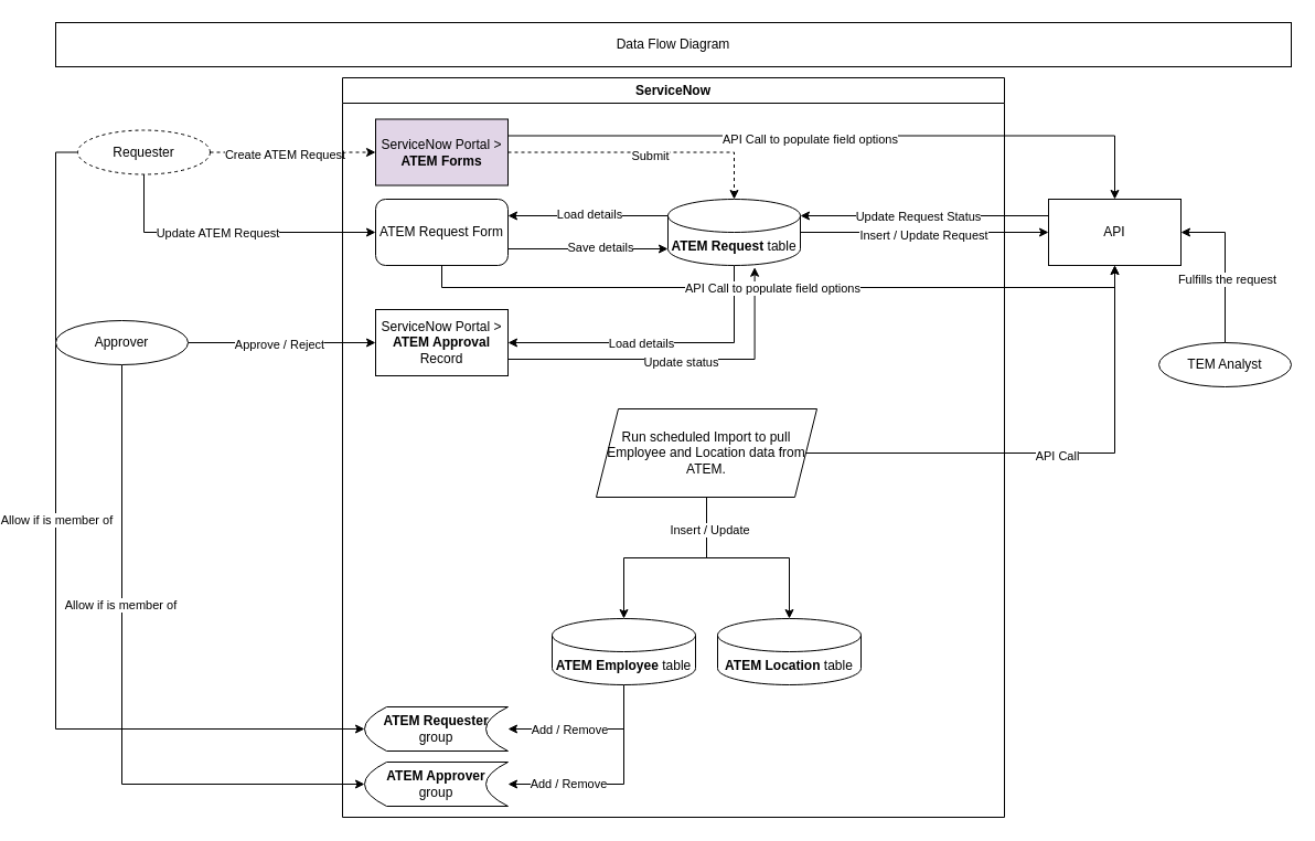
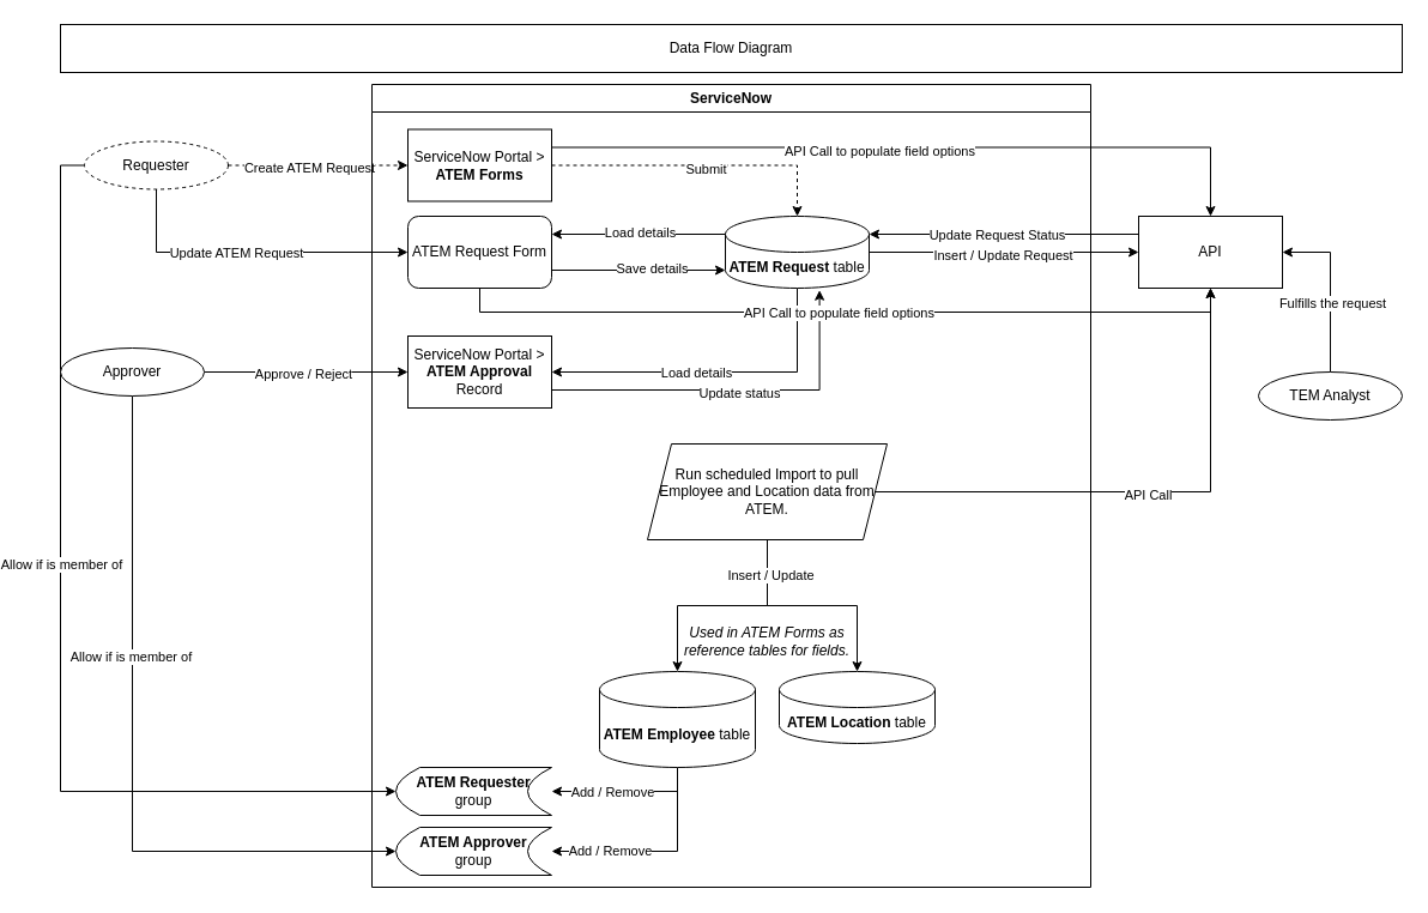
  <mxCell id="0" />
  <mxCell id="1" parent="0" />
  <mxCell id="2" value="Data Flow Diagram" style="rounded=0;whiteSpace=wrap;html=1;" parent="1" vertex="1"><mxGeometry x="20" y="20" width="1120" height="40" as="geometry" /></mxCell>
  <mxCell id="3" style="edgeStyle=orthogonalEdgeStyle;rounded=0;orthogonalLoop=1;jettySize=auto;html=1;exitX=1;exitY=0.5;exitDx=0;exitDy=0;entryX=0;entryY=0.5;entryDx=0;entryDy=0;dashed=1;" parent="1" source="7" target="12" edge="1"><mxGeometry relative="1" as="geometry"><mxPoint x="290" y="130" as="targetPoint" /></mxGeometry></mxCell>
  <mxCell id="4" value="Create ATEM Request" style="edgeLabel;html=1;align=center;verticalAlign=middle;resizable=0;points=[];" parent="3" vertex="1" connectable="0"><mxGeometry x="-0.111" y="-2" relative="1" as="geometry"><mxPoint as="offset" /></mxGeometry></mxCell>
  <mxCell id="5" style="edgeStyle=orthogonalEdgeStyle;rounded=0;orthogonalLoop=1;jettySize=auto;html=1;exitX=0;exitY=0.5;exitDx=0;exitDy=0;entryX=0;entryY=0.5;entryDx=0;entryDy=0;" edge="1" parent="1" source="7" target="28"><mxGeometry relative="1" as="geometry" /></mxCell>
  <mxCell id="6" value="Allow if is member of" style="edgeLabel;html=1;align=center;verticalAlign=middle;resizable=0;points=[];" vertex="1" connectable="0" parent="5"><mxGeometry x="-0.143" relative="1" as="geometry"><mxPoint y="1" as="offset" /></mxGeometry></mxCell>
  <mxCell id="7" value="Requester" style="ellipse;whiteSpace=wrap;html=1;dashed=1;" parent="1" vertex="1"><mxGeometry y="117.5" width="120" height="40" as="geometry" x="40" /></mxCell>
  <mxCell id="8" value="API" style="rounded=0;whiteSpace=wrap;html=1;" parent="1" vertex="1"><mxGeometry x="920" y="180" width="120" height="60" as="geometry" /></mxCell>
  <mxCell id="9" value="ServiceNow" style="swimlane;whiteSpace=wrap;html=1;" parent="1" vertex="1"><mxGeometry x="280" y="70" width="600" height="670" as="geometry" /></mxCell>
  <mxCell id="10" value="" style="edgeStyle=orthogonalEdgeStyle;rounded=0;orthogonalLoop=1;jettySize=auto;html=1;dashed=1;" parent="9" source="12" target="17" edge="1"><mxGeometry relative="1" as="geometry" /></mxCell>
  <mxCell id="11" value="Submit" style="edgeLabel;html=1;align=center;verticalAlign=middle;resizable=0;points=[];" parent="10" vertex="1" connectable="0"><mxGeometry x="0.035" y="-3" relative="1" as="geometry"><mxPoint as="offset" /></mxGeometry></mxCell>
- <mxCell id="12" value="ServiceNow Portal &amp;gt; &lt;b&gt;ATEM Forms&lt;/b&gt;" style="whiteSpace=wrap;html=1;align=center;fillColor=#e1d5e7;" parent="9" vertex="1"><mxGeometry x="30" y="37.5" width="120" height="60" as="geometry" /></mxCell>
+ <mxCell id="12" value="ServiceNow Portal &amp;gt; &lt;b&gt;ATEM Forms&lt;/b&gt;" style="whiteSpace=wrap;html=1;align=center;" parent="9" vertex="1"><mxGeometry x="30" y="37.5" width="120" height="60" as="geometry" /></mxCell>
  <mxCell id="13" value="" style="edgeStyle=orthogonalEdgeStyle;rounded=0;orthogonalLoop=1;jettySize=auto;html=1;exitX=0;exitY=0;exitDx=0;exitDy=15;exitPerimeter=0;entryX=1;entryY=0.25;entryDx=0;entryDy=0;" parent="9" source="17" target="31" edge="1"><mxGeometry relative="1" as="geometry" /></mxCell>
  <mxCell id="14" value="Load details" style="edgeLabel;html=1;align=center;verticalAlign=middle;resizable=0;points=[];" parent="13" vertex="1" connectable="0"><mxGeometry x="-0.003" y="-2" relative="1" as="geometry"><mxPoint as="offset" /></mxGeometry></mxCell>
  <mxCell id="15" style="edgeStyle=orthogonalEdgeStyle;rounded=0;orthogonalLoop=1;jettySize=auto;html=1;exitX=0.5;exitY=1;exitDx=0;exitDy=0;exitPerimeter=0;entryX=1;entryY=0.5;entryDx=0;entryDy=0;" parent="9" source="17" target="34" edge="1"><mxGeometry relative="1" as="geometry" /></mxCell>
  <mxCell id="16" value="Load details" style="edgeLabel;html=1;align=center;verticalAlign=middle;resizable=0;points=[];" parent="15" vertex="1" connectable="0"><mxGeometry x="-0.351" y="-1" relative="1" as="geometry"><mxPoint x="-66" y="1" as="offset" /></mxGeometry></mxCell>
  <mxCell id="17" value="&lt;b&gt;ATEM Request&lt;/b&gt; table" style="shape=cylinder3;whiteSpace=wrap;html=1;boundedLbl=1;backgroundOutline=1;size=15;" parent="9" vertex="1"><mxGeometry x="295" y="110" width="120" height="60" as="geometry" /></mxCell>
  <mxCell id="18" value="&lt;b&gt;ATEM Location&lt;/b&gt; table" style="shape=cylinder3;whiteSpace=wrap;html=1;boundedLbl=1;backgroundOutline=1;size=15;" parent="9" vertex="1"><mxGeometry x="340" y="490" width="130" height="60" as="geometry" /></mxCell>
  <mxCell id="19" style="edgeStyle=orthogonalEdgeStyle;rounded=0;orthogonalLoop=1;jettySize=auto;html=1;exitX=0.5;exitY=1;exitDx=0;exitDy=0;exitPerimeter=0;entryX=1;entryY=0.5;entryDx=0;entryDy=0;" parent="9" source="23" target="28" edge="1"><mxGeometry relative="1" as="geometry" /></mxCell>
  <mxCell id="20" value="Add / Remove" style="edgeLabel;html=1;align=center;verticalAlign=middle;resizable=0;points=[];" parent="19" vertex="1" connectable="0"><mxGeometry x="0.461" y="2" relative="1" as="geometry"><mxPoint x="16" y="-2" as="offset" /></mxGeometry></mxCell>
  <mxCell id="21" style="edgeStyle=orthogonalEdgeStyle;rounded=0;orthogonalLoop=1;jettySize=auto;html=1;exitX=0.5;exitY=1;exitDx=0;exitDy=0;exitPerimeter=0;entryX=1;entryY=0.5;entryDx=0;entryDy=0;" parent="9" source="23" target="29" edge="1"><mxGeometry relative="1" as="geometry" /></mxCell>
  <mxCell id="22" value="Add / Remove" style="edgeLabel;html=1;align=center;verticalAlign=middle;resizable=0;points=[];" parent="21" vertex="1" connectable="0"><mxGeometry x="0.446" y="-1" relative="1" as="geometry"><mxPoint as="offset" /></mxGeometry></mxCell>
- <mxCell id="23" value="&lt;b&gt;ATEM Employee&lt;/b&gt; table" style="shape=cylinder3;whiteSpace=wrap;html=1;boundedLbl=1;backgroundOutline=1;size=15;" parent="9" vertex="1"><mxGeometry x="190" y="490" width="130" height="60" as="geometry" /></mxCell>
+ <mxCell id="23" value="&lt;b&gt;ATEM Employee&lt;/b&gt; table" style="shape=cylinder3;whiteSpace=wrap;html=1;boundedLbl=1;backgroundOutline=1;size=15;" parent="9" vertex="1"><mxGeometry x="190" y="490" width="130" height="80" as="geometry" /></mxCell>
  <mxCell id="24" value="" style="edgeStyle=orthogonalEdgeStyle;rounded=0;orthogonalLoop=1;jettySize=auto;html=1;" parent="9" source="25" target="18" edge="1"><mxGeometry relative="1" as="geometry" /></mxCell>
  <mxCell id="25" value="&lt;div style=&quot;&quot;&gt;&lt;span style=&quot;background-color: initial;&quot;&gt;Run scheduled Import to pull Employee and Location data from ATEM.&lt;/span&gt;&lt;/div&gt;" style="shape=parallelogram;perimeter=parallelogramPerimeter;whiteSpace=wrap;html=1;fixedSize=1;verticalAlign=middle;align=center;" parent="9" vertex="1"><mxGeometry x="230" y="300" width="200" height="80" as="geometry" /></mxCell>
  <mxCell id="26" style="edgeStyle=orthogonalEdgeStyle;rounded=0;orthogonalLoop=1;jettySize=auto;html=1;exitX=0.5;exitY=1;exitDx=0;exitDy=0;entryX=0.5;entryY=0;entryDx=0;entryDy=0;entryPerimeter=0;" parent="9" source="25" target="23" edge="1"><mxGeometry relative="1" as="geometry" /></mxCell>
  <mxCell id="27" value="Insert / Update" style="edgeLabel;html=1;align=center;verticalAlign=middle;resizable=0;points=[];" parent="26" vertex="1" connectable="0"><mxGeometry x="-0.686" y="2" relative="1" as="geometry"><mxPoint as="offset" /></mxGeometry></mxCell>
  <mxCell id="28" value="&lt;b&gt;ATEM Requester&lt;/b&gt;&lt;div&gt;group&lt;/div&gt;" style="shape=dataStorage;whiteSpace=wrap;html=1;fixedSize=1;align=center;" parent="9" vertex="1"><mxGeometry x="20" y="570" width="130" height="40" as="geometry" /></mxCell>
  <mxCell id="29" value="&lt;b&gt;ATEM Approver&lt;/b&gt;&lt;div&gt;group&lt;/div&gt;" style="shape=dataStorage;whiteSpace=wrap;html=1;fixedSize=1;align=center;" parent="9" vertex="1"><mxGeometry x="20" y="620" width="130" height="40" as="geometry" /></mxCell>
+ <mxCell id="30" value="&lt;i&gt;Used in ATEM Forms as reference tables for fields.&lt;/i&gt;" style="text;html=1;align=center;verticalAlign=middle;whiteSpace=wrap;rounded=0;" parent="9" vertex="1"><mxGeometry x="255" y="450" width="150" height="30" as="geometry" /></mxCell>
  <mxCell id="31" value="ATEM Request Form" style="whiteSpace=wrap;html=1;rounded=1;" parent="9" vertex="1"><mxGeometry x="30" y="110" width="120" height="60" as="geometry" /></mxCell>
  <mxCell id="32" style="edgeStyle=orthogonalEdgeStyle;rounded=0;orthogonalLoop=1;jettySize=auto;html=1;exitX=1;exitY=0.75;exitDx=0;exitDy=0;entryX=0;entryY=1;entryDx=0;entryDy=-15;entryPerimeter=0;" parent="9" source="31" target="17" edge="1"><mxGeometry relative="1" as="geometry" /></mxCell>
  <mxCell id="33" value="Save details" style="edgeLabel;html=1;align=center;verticalAlign=middle;resizable=0;points=[];" parent="32" vertex="1" connectable="0"><mxGeometry x="0.145" y="2" relative="1" as="geometry"><mxPoint as="offset" /></mxGeometry></mxCell>
  <mxCell id="34" value="ServiceNow Portal &amp;gt; &lt;b&gt;ATEM Approval&lt;/b&gt; Record" style="rounded=0;whiteSpace=wrap;html=1;" parent="9" vertex="1"><mxGeometry x="30" y="210" width="120" height="60" as="geometry" /></mxCell>
  <mxCell id="35" style="edgeStyle=orthogonalEdgeStyle;rounded=0;orthogonalLoop=1;jettySize=auto;html=1;exitX=1;exitY=0.75;exitDx=0;exitDy=0;entryX=0.655;entryY=1.029;entryDx=0;entryDy=0;entryPerimeter=0;" parent="9" source="34" target="17" edge="1"><mxGeometry relative="1" as="geometry" /></mxCell>
  <mxCell id="36" value="Update status" style="edgeLabel;html=1;align=center;verticalAlign=middle;resizable=0;points=[];" parent="35" vertex="1" connectable="0"><mxGeometry x="0.018" y="-2" relative="1" as="geometry"><mxPoint as="offset" /></mxGeometry></mxCell>
  <mxCell id="37" style="edgeStyle=orthogonalEdgeStyle;rounded=0;orthogonalLoop=1;jettySize=auto;html=1;exitX=0.5;exitY=1;exitDx=0;exitDy=0;entryX=0;entryY=0.5;entryDx=0;entryDy=0;" parent="1" source="7" target="31" edge="1"><mxGeometry relative="1" as="geometry" /></mxCell>
  <mxCell id="38" value="Update ATEM Request" style="edgeLabel;html=1;align=center;verticalAlign=middle;resizable=0;points=[];" parent="37" vertex="1" connectable="0"><mxGeometry x="-0.098" relative="1" as="geometry"><mxPoint x="1" as="offset" /></mxGeometry></mxCell>
  <mxCell id="39" style="edgeStyle=orthogonalEdgeStyle;rounded=0;orthogonalLoop=1;jettySize=auto;html=1;exitX=1;exitY=0.5;exitDx=0;exitDy=0;entryX=0.5;entryY=1;entryDx=0;entryDy=0;" parent="1" source="25" target="8" edge="1"><mxGeometry relative="1" as="geometry" /></mxCell>
  <mxCell id="40" value="API Call" style="edgeLabel;html=1;align=center;verticalAlign=middle;resizable=0;points=[];" parent="39" vertex="1" connectable="0"><mxGeometry x="0.009" y="-2" relative="1" as="geometry"><mxPoint as="offset" /></mxGeometry></mxCell>
  <mxCell id="41" style="edgeStyle=orthogonalEdgeStyle;rounded=0;orthogonalLoop=1;jettySize=auto;html=1;exitX=1;exitY=0.5;exitDx=0;exitDy=0;exitPerimeter=0;entryX=0;entryY=0.5;entryDx=0;entryDy=0;" parent="1" source="17" target="8" edge="1"><mxGeometry relative="1" as="geometry" /></mxCell>
  <mxCell id="42" value="Insert / Update Request" style="edgeLabel;html=1;align=center;verticalAlign=middle;resizable=0;points=[];" parent="41" vertex="1" connectable="0"><mxGeometry x="-0.013" y="-1" relative="1" as="geometry"><mxPoint y="1" as="offset" /></mxGeometry></mxCell>
  <mxCell id="43" style="edgeStyle=orthogonalEdgeStyle;rounded=0;orthogonalLoop=1;jettySize=auto;html=1;exitX=0;exitY=0.25;exitDx=0;exitDy=0;entryX=1;entryY=0;entryDx=0;entryDy=15;entryPerimeter=0;" parent="1" source="8" target="17" edge="1"><mxGeometry relative="1" as="geometry" /></mxCell>
  <mxCell id="44" value="Update Request Status" style="edgeLabel;html=1;align=center;verticalAlign=middle;resizable=0;points=[];" parent="43" vertex="1" connectable="0"><mxGeometry x="0.054" relative="1" as="geometry"><mxPoint as="offset" /></mxGeometry></mxCell>
  <mxCell id="45" style="edgeStyle=orthogonalEdgeStyle;rounded=0;orthogonalLoop=1;jettySize=auto;html=1;exitX=1;exitY=0.25;exitDx=0;exitDy=0;entryX=0.5;entryY=0;entryDx=0;entryDy=0;" parent="1" source="12" target="8" edge="1"><mxGeometry relative="1" as="geometry" /></mxCell>
  <mxCell id="46" value="API Call to populate field options" style="edgeLabel;html=1;align=center;verticalAlign=middle;resizable=0;points=[];" parent="45" vertex="1" connectable="0"><mxGeometry x="-0.101" y="-2" relative="1" as="geometry"><mxPoint y="1" as="offset" /></mxGeometry></mxCell>
  <mxCell id="47" style="edgeStyle=orthogonalEdgeStyle;rounded=0;orthogonalLoop=1;jettySize=auto;html=1;exitX=0.5;exitY=1;exitDx=0;exitDy=0;entryX=0.5;entryY=1;entryDx=0;entryDy=0;" parent="1" source="31" target="8" edge="1"><mxGeometry relative="1" as="geometry" /></mxCell>
  <mxCell id="48" value="API Call to populate field options" style="edgeLabel;html=1;align=center;verticalAlign=middle;resizable=0;points=[];" parent="47" vertex="1" connectable="0"><mxGeometry x="-0.019" relative="1" as="geometry"><mxPoint as="offset" /></mxGeometry></mxCell>
  <mxCell id="49" style="edgeStyle=orthogonalEdgeStyle;rounded=0;orthogonalLoop=1;jettySize=auto;html=1;exitX=1;exitY=0.5;exitDx=0;exitDy=0;entryX=0;entryY=0.5;entryDx=0;entryDy=0;" parent="1" source="53" target="34" edge="1"><mxGeometry relative="1" as="geometry" /></mxCell>
  <mxCell id="50" value="Approve / Reject" style="edgeLabel;html=1;align=center;verticalAlign=middle;resizable=0;points=[];" parent="49" vertex="1" connectable="0"><mxGeometry x="-0.034" y="-1" relative="1" as="geometry"><mxPoint as="offset" /></mxGeometry></mxCell>
  <mxCell id="51" style="edgeStyle=orthogonalEdgeStyle;rounded=0;orthogonalLoop=1;jettySize=auto;html=1;exitX=0.5;exitY=1;exitDx=0;exitDy=0;entryX=0;entryY=0.5;entryDx=0;entryDy=0;" edge="1" parent="1" source="53" target="29"><mxGeometry relative="1" as="geometry" /></mxCell>
  <mxCell id="52" value="Allow if is member of" style="edgeLabel;html=1;align=center;verticalAlign=middle;resizable=0;points=[];" vertex="1" connectable="0" parent="51"><mxGeometry x="-0.276" y="-2" relative="1" as="geometry"><mxPoint as="offset" /></mxGeometry></mxCell>
  <mxCell id="53" value="Approver" style="ellipse;whiteSpace=wrap;html=1;" parent="1" vertex="1"><mxGeometry x="20" y="290" width="120" height="40" as="geometry" /></mxCell>
  <mxCell id="54" style="edgeStyle=orthogonalEdgeStyle;rounded=0;orthogonalLoop=1;jettySize=auto;html=1;exitX=0.5;exitY=0;exitDx=0;exitDy=0;entryX=1;entryY=0.5;entryDx=0;entryDy=0;" parent="1" source="56" target="8" edge="1"><mxGeometry relative="1" as="geometry" /></mxCell>
  <mxCell id="55" value="Fulfills the request" style="edgeLabel;html=1;align=center;verticalAlign=middle;resizable=0;points=[];" parent="54" vertex="1" connectable="0"><mxGeometry x="-0.17" y="-1" relative="1" as="geometry"><mxPoint as="offset" /></mxGeometry></mxCell>
  <mxCell id="56" value="TEM Analyst" style="ellipse;whiteSpace=wrap;html=1;" parent="1" vertex="1"><mxGeometry x="1020" y="310" width="120" height="40" as="geometry" /></mxCell>
